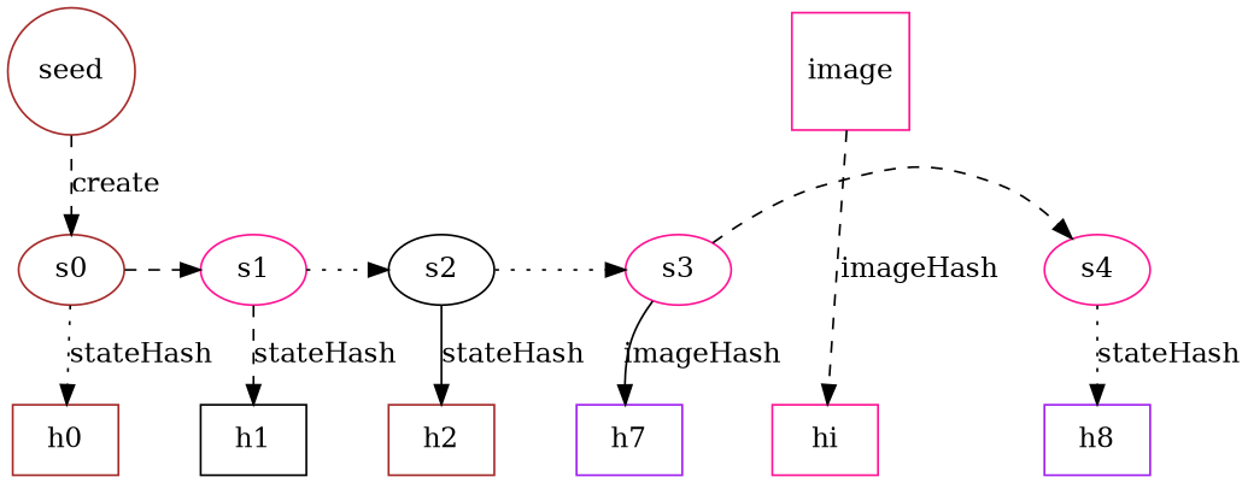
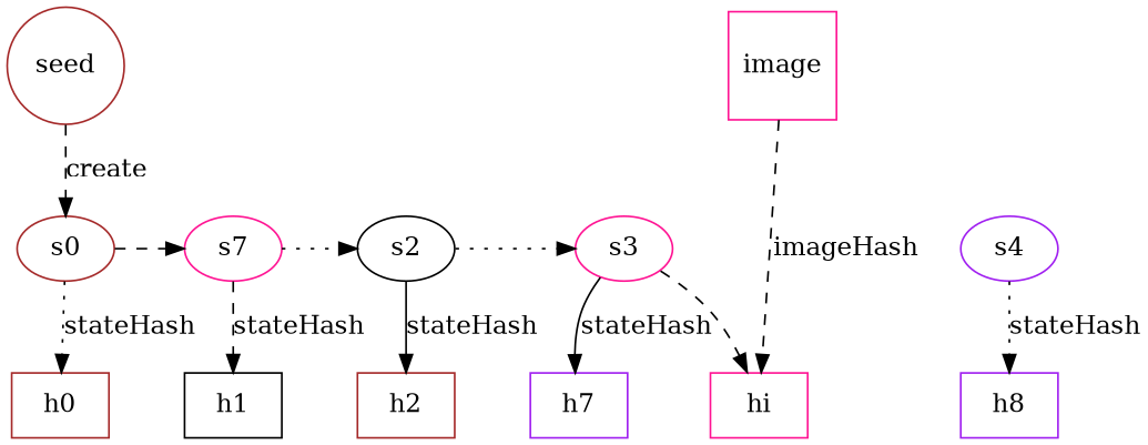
  digraph {
    node [color=deeppink shape=rectangle]
    edge [style=dashed]
    s0 [color=brown shape=""]
-   s1 [shape=""]
+   s1 [label=s7 shape=""]
    s2 [color=black shape=""]
    s3 [shape=""]
-   s4 [shape=""]
+   s4 [color=purple shape=""]
    h0 [color=brown]
    h1 [color=black]
    h2 [color=brown]
    n9 [color=purple label=h7]
    n10 [color=purple label=h8]
    hi
    seed [color=brown shape=circle]
    image [shape=square]
    subgraph sub_1 {
      rank=same
      s0
      s1
      s2
      s3
      s4
    }
    subgraph sub_2 {
      rank=same
      h0
      h1
      h2
      n9
      n10
      hi
    }
    subgraph sub_3 {
      rank=same
      seed
      image
    }
    s0 -> s1
    s0 -> h0 [label=stateHash style=dotted]
    s1 -> s2 [style=dotted]
    s1 -> h1 [label=stateHash]
    s2 -> s3 [style=dotted]
    s2 -> h2 [label=stateHash style=solid]
-   s3 -> s4
-   s3 -> n9 [label=imageHash style=solid]
+   s3 -> hi
+   s3 -> n9 [label=stateHash style=solid]
    s4 -> n10 [label=stateHash style=dotted]
    seed -> s0 [label=create]
    image -> hi [label=imageHash]
  }
